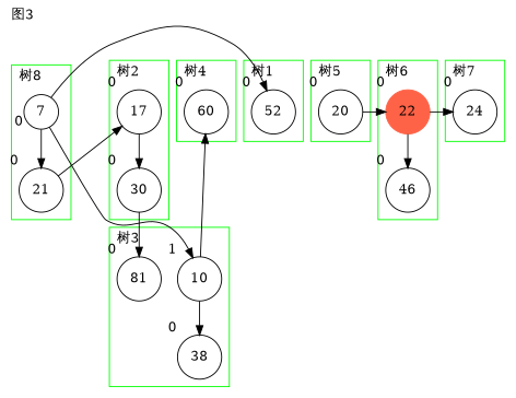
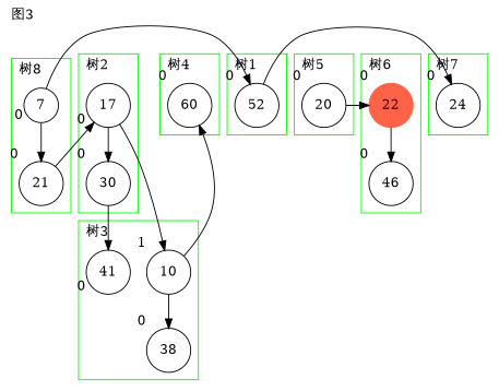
  digraph {
    label="图3"
    labeljust=l
    labelloc=t
    node [shape=circle xlabel=0]
    edge [constraint=false]
    n1 [label=7]
    n2 [label=21]
    n3 [label=52]
    n4 [label=17]
    n5 [label=30]
    n6 [label=10 xlabel=1]
    n7 [label=38]
-   n8 [label=81]
+   n8 [label=41]
    n9 [label=60]
    n10 [label=20]
    n11 [color=tomato label=22 style=filled]
    n12 [label=46]
    n13 [label=24]
    subgraph cluster_1 {
      label="树8"
      pencolor=green
      n1
      n2
    }
    subgraph cluster_2 {
      label="树1"
      pencolor=green
      n3
    }
    subgraph cluster_3 {
      label="树2"
      pencolor=green
      n4
      n5
    }
    subgraph cluster_4 {
      label="树3"
      pencolor=green
      n6
      n7
      n8
    }
    subgraph cluster_5 {
      label="树4"
      pencolor=green
      n9
    }
    subgraph cluster_6 {
      label="树5"
      pencolor=green
      n10
    }
    subgraph cluster_7 {
      label="树6"
      pencolor=green
      n11
      n12
    }
    subgraph cluster_8 {
      label="树7"
      pencolor=green
      n13
    }
    n1 -> n2 [constraint=""]
    n1 -> n3
    n2 -> n4
    n4 -> n5 [constraint=""]
-   n1 -> n6
+   n4 -> n6
    n5 -> n8 [constraint=""]
    n6 -> n7 [constraint=""]
    n6 -> n9
    n10 -> n11
    n11 -> n12 [constraint=""]
-   n11 -> n13
+   n3 -> n13
  }
